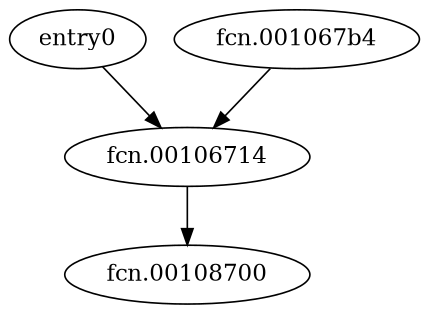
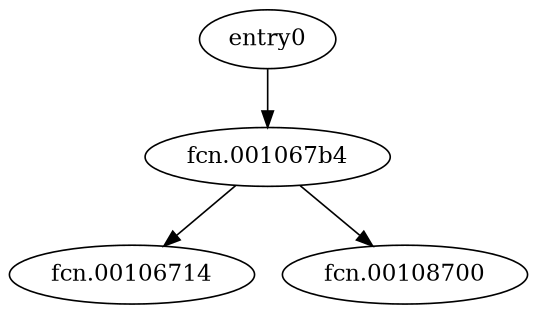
  digraph {
    n1 [label=entry0]
    n2 [label="fcn.001067b4"]
    n3 [label="fcn.00106714"]
    n4 [label="fcn.00108700"]
-   n1 -> n3
+   n1 -> n2
    n2 -> n3
-   n3 -> n4
+   n2 -> n4
  }
